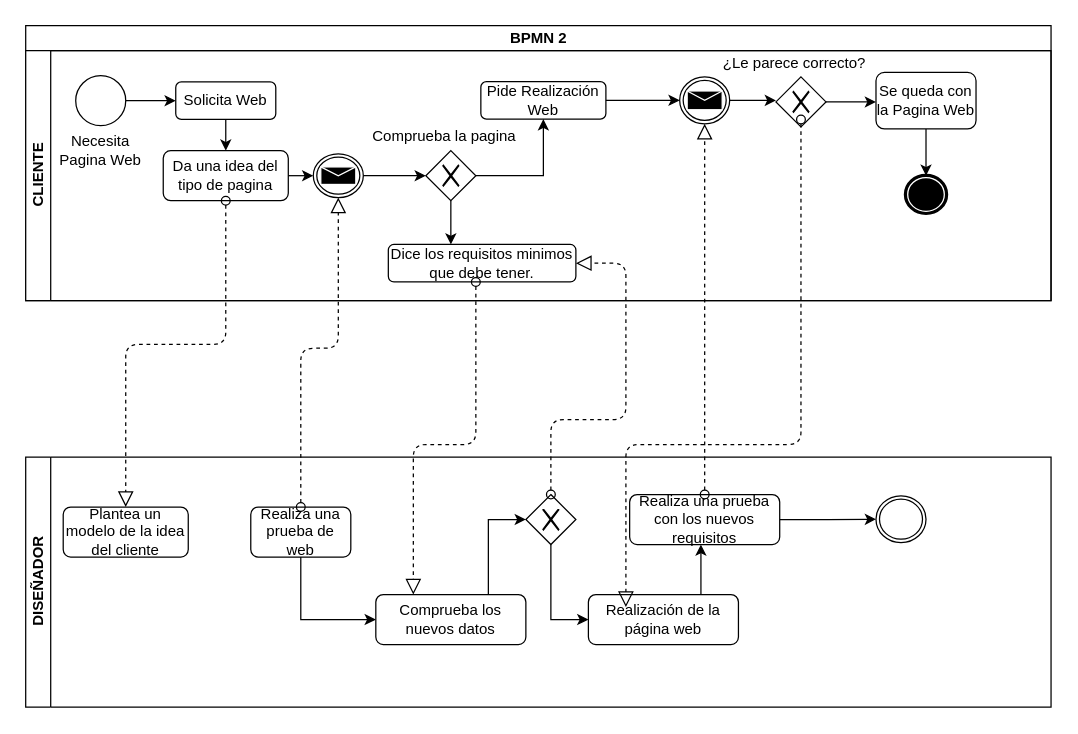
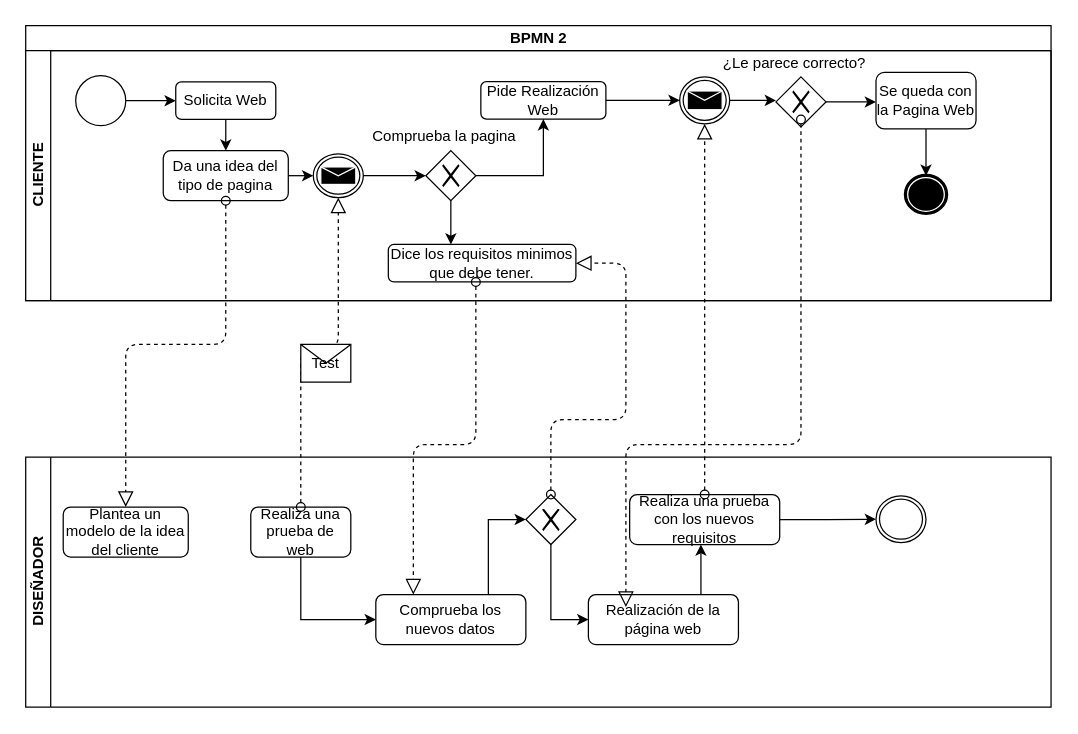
  <mxCell id="0" />
  <mxCell id="1" parent="0" />
  <mxCell id="2" value="BPMN 2" style="swimlane;html=1;childLayout=stackLayout;resizeParent=1;resizeParentMax=0;horizontal=1;startSize=20;horizontalStack=0;" parent="1" vertex="1"><mxGeometry y="20" width="820" height="220" as="geometry" x="20" /></mxCell>
  <mxCell id="3" value="CLIENTE" style="swimlane;html=1;startSize=20;horizontal=0;" parent="2" vertex="1"><mxGeometry y="20" width="820" height="200" as="geometry" /></mxCell>
  <mxCell id="4" style="edgeStyle=orthogonalEdgeStyle;rounded=0;orthogonalLoop=1;jettySize=auto;html=1;exitX=1;exitY=0.5;exitDx=0;exitDy=0;entryX=0;entryY=0.5;entryDx=0;entryDy=0;startSize=20;" parent="3" source="5" target="7" edge="1"><mxGeometry relative="1" as="geometry" /></mxCell>
  <mxCell id="5" value="" style="shape=mxgraph.bpmn.shape;html=1;verticalLabelPosition=bottom;labelBackgroundColor=#ffffff;verticalAlign=top;align=center;perimeter=ellipsePerimeter;outlineConnect=0;outline=standard;symbol=general;startSize=20;" parent="3" vertex="1"><mxGeometry x="40" y="20" width="40" height="40" as="geometry" /></mxCell>
- <mxCell id="6" value="Necesita Pagina Web" style="text;html=1;strokeColor=none;fillColor=none;align=center;verticalAlign=middle;whiteSpace=wrap;rounded=0;startSize=20;" parent="3" vertex="1"><mxGeometry x="20" y="70" width="80" height="20" as="geometry" /></mxCell>
  <mxCell id="7" value="Solicita Web" style="shape=ext;rounded=1;html=1;whiteSpace=wrap;startSize=20;" parent="3" vertex="1"><mxGeometry x="120" y="25" width="80" height="30" as="geometry" /></mxCell>
  <mxCell id="8" value="Da una idea del tipo de pagina" style="shape=ext;rounded=1;html=1;whiteSpace=wrap;startSize=20;" parent="3" vertex="1"><mxGeometry x="110" y="80" width="100" height="40" as="geometry" /></mxCell>
  <mxCell id="9" style="edgeStyle=orthogonalEdgeStyle;rounded=0;orthogonalLoop=1;jettySize=auto;html=1;exitX=0.5;exitY=1;exitDx=0;exitDy=0;startSize=20;entryX=0.5;entryY=0;entryDx=0;entryDy=0;" parent="3" source="7" target="8" edge="1"><mxGeometry relative="1" as="geometry"><mxPoint x="240" y="40" as="targetPoint" /></mxGeometry></mxCell>
  <mxCell id="10" value="" style="shape=mxgraph.bpmn.shape;html=1;verticalLabelPosition=bottom;labelBackgroundColor=#ffffff;verticalAlign=top;align=center;perimeter=ellipsePerimeter;outlineConnect=0;outline=throwing;symbol=message;startSize=20;" parent="3" vertex="1"><mxGeometry x="230" y="82.5" width="40" height="35" as="geometry" /></mxCell>
  <mxCell id="11" style="edgeStyle=orthogonalEdgeStyle;rounded=0;orthogonalLoop=1;jettySize=auto;html=1;exitX=1;exitY=0.5;exitDx=0;exitDy=0;entryX=0.5;entryY=1;entryDx=0;entryDy=0;" parent="3" source="12" target="15" edge="1"><mxGeometry relative="1" as="geometry" /></mxCell>
  <mxCell id="12" value="" style="shape=mxgraph.bpmn.shape;html=1;verticalLabelPosition=bottom;labelBackgroundColor=#ffffff;verticalAlign=top;align=center;perimeter=rhombusPerimeter;background=gateway;outlineConnect=0;outline=none;symbol=exclusiveGw;startSize=20;" parent="3" vertex="1"><mxGeometry x="320" y="80" width="40" height="40" as="geometry" /></mxCell>
  <mxCell id="13" style="edgeStyle=orthogonalEdgeStyle;rounded=0;orthogonalLoop=1;jettySize=auto;html=1;entryX=0;entryY=0.5;entryDx=0;entryDy=0;startSize=20;exitX=1;exitY=0.5;exitDx=0;exitDy=0;" parent="3" source="10" target="12" edge="1"><mxGeometry relative="1" as="geometry"><mxPoint x="210" y="50" as="sourcePoint" /><mxPoint x="250" y="50" as="targetPoint" /></mxGeometry></mxCell>
  <mxCell id="14" value="Comprueba la pagina" style="text;html=1;strokeColor=none;fillColor=none;align=center;verticalAlign=middle;whiteSpace=wrap;rounded=0;startSize=20;" parent="3" vertex="1"><mxGeometry x="270" y="58.5" width="130" height="20" as="geometry" /></mxCell>
  <mxCell id="15" value="Pide Realización Web" style="shape=ext;rounded=1;html=1;whiteSpace=wrap;startSize=20;" parent="3" vertex="1"><mxGeometry x="364" y="24.75" width="100" height="30" as="geometry" /></mxCell>
  <mxCell id="16" value="" style="shape=mxgraph.bpmn.shape;html=1;verticalLabelPosition=bottom;labelBackgroundColor=#ffffff;verticalAlign=top;align=center;perimeter=ellipsePerimeter;outlineConnect=0;outline=throwing;symbol=message;startSize=20;" parent="3" vertex="1"><mxGeometry x="523" y="21" width="40" height="37.5" as="geometry" /></mxCell>
  <mxCell id="17" value="" style="shape=mxgraph.bpmn.shape;html=1;verticalLabelPosition=bottom;labelBackgroundColor=#ffffff;verticalAlign=top;align=center;perimeter=rhombusPerimeter;background=gateway;outlineConnect=0;outline=none;symbol=exclusiveGw;startSize=20;" parent="3" vertex="1"><mxGeometry x="600" y="21" width="40" height="40" as="geometry" /></mxCell>
  <mxCell id="18" style="edgeStyle=orthogonalEdgeStyle;rounded=0;orthogonalLoop=1;jettySize=auto;html=1;startSize=20;exitX=1;exitY=0.5;exitDx=0;exitDy=0;" parent="3" source="16" edge="1"><mxGeometry relative="1" as="geometry"><mxPoint x="610" y="49" as="sourcePoint" /><mxPoint x="600" y="40" as="targetPoint" /></mxGeometry></mxCell>
  <mxCell id="19" style="edgeStyle=orthogonalEdgeStyle;rounded=0;orthogonalLoop=1;jettySize=auto;html=1;exitX=1;exitY=0.5;exitDx=0;exitDy=0;startSize=20;entryX=0;entryY=0.5;entryDx=0;entryDy=0;" parent="3" source="15" target="16" edge="1"><mxGeometry relative="1" as="geometry"><mxPoint x="520" y="40" as="targetPoint" /></mxGeometry></mxCell>
  <mxCell id="20" value="¿Le parece correcto?" style="text;html=1;strokeColor=none;fillColor=none;align=center;verticalAlign=middle;whiteSpace=wrap;rounded=0;startSize=20;" parent="3" vertex="1"><mxGeometry x="550" width="130" height="20" as="geometry" /></mxCell>
  <mxCell id="21" value="Se queda con la Pagina Web" style="shape=ext;rounded=1;html=1;whiteSpace=wrap;startSize=20;" parent="3" vertex="1"><mxGeometry x="680" y="17.38" width="80" height="45.25" as="geometry" /></mxCell>
  <mxCell id="22" value="" style="shape=mxgraph.bpmn.shape;html=1;verticalLabelPosition=bottom;labelBackgroundColor=#ffffff;verticalAlign=top;align=center;perimeter=ellipsePerimeter;outlineConnect=0;outline=end;symbol=terminate;startSize=20;" parent="3" vertex="1"><mxGeometry x="703.75" y="100" width="32.5" height="30" as="geometry" /></mxCell>
  <mxCell id="23" style="edgeStyle=orthogonalEdgeStyle;rounded=0;orthogonalLoop=1;jettySize=auto;html=1;exitX=0.5;exitY=1;exitDx=0;exitDy=0;startSize=20;" parent="3" source="21" target="22" edge="1"><mxGeometry relative="1" as="geometry"><mxPoint x="720" y="100" as="targetPoint" /></mxGeometry></mxCell>
  <mxCell id="24" style="edgeStyle=orthogonalEdgeStyle;rounded=0;orthogonalLoop=1;jettySize=auto;html=1;exitX=1;exitY=0.5;exitDx=0;exitDy=0;startSize=20;entryX=0;entryY=0.522;entryDx=0;entryDy=0;entryPerimeter=0;" parent="3" source="17" target="21" edge="1"><mxGeometry relative="1" as="geometry"><mxPoint x="680" y="51" as="targetPoint" /></mxGeometry></mxCell>
  <mxCell id="25" value="Dice los requisitos minimos que debe tener." style="shape=ext;rounded=1;html=1;whiteSpace=wrap;startSize=20;" parent="3" vertex="1"><mxGeometry x="290" y="155" width="150" height="30" as="geometry" /></mxCell>
  <mxCell id="26" value="" style="startArrow=oval;startFill=0;startSize=7;endArrow=block;endFill=0;endSize=10;dashed=1;html=1;exitX=0.5;exitY=1;exitDx=0;exitDy=0;" parent="1" source="8" edge="1"><mxGeometry width="100" relative="1" as="geometry"><mxPoint x="190" y="175" as="sourcePoint" /><mxPoint x="100" y="405" as="targetPoint" /><Array as="points"><mxPoint x="180" y="275" /><mxPoint x="100" y="275" /></Array></mxGeometry></mxCell>
  <mxCell id="27" value="DISEÑADOR" style="swimlane;html=1;startSize=20;horizontal=0;" parent="1" vertex="1"><mxGeometry y="365" width="820" height="200" as="geometry" x="20" /></mxCell>
  <mxCell id="28" value="Plantea un modelo de la idea del cliente" style="shape=ext;rounded=1;html=1;whiteSpace=wrap;startSize=20;" parent="27" vertex="1"><mxGeometry x="30" y="40" width="100" height="40" as="geometry" /></mxCell>
  <mxCell id="29" value="" style="shape=mxgraph.bpmn.shape;html=1;verticalLabelPosition=bottom;labelBackgroundColor=#ffffff;verticalAlign=top;align=center;perimeter=ellipsePerimeter;outlineConnect=0;outline=throwing;symbol=general;startSize=20;" parent="27" vertex="1"><mxGeometry x="680" y="31" width="40" height="37.5" as="geometry" /></mxCell>
  <mxCell id="30" style="edgeStyle=orthogonalEdgeStyle;rounded=0;orthogonalLoop=1;jettySize=auto;html=1;exitX=0.5;exitY=1;exitDx=0;exitDy=0;entryX=0;entryY=0.5;entryDx=0;entryDy=0;" parent="27" source="31" target="33" edge="1"><mxGeometry relative="1" as="geometry" /></mxCell>
  <mxCell id="31" value="Realiza una prueba de web" style="shape=ext;rounded=1;html=1;whiteSpace=wrap;startSize=20;" parent="27" vertex="1"><mxGeometry x="180" y="40" width="80" height="40" as="geometry" /></mxCell>
  <mxCell id="32" style="edgeStyle=orthogonalEdgeStyle;rounded=0;orthogonalLoop=1;jettySize=auto;html=1;exitX=0.75;exitY=0;exitDx=0;exitDy=0;entryX=0;entryY=0.5;entryDx=0;entryDy=0;" parent="27" source="33" target="34" edge="1"><mxGeometry relative="1" as="geometry" /></mxCell>
  <mxCell id="33" value="Comprueba los nuevos datos" style="shape=ext;rounded=1;html=1;whiteSpace=wrap;startSize=20;" parent="27" vertex="1"><mxGeometry x="280" y="110" width="120" height="40" as="geometry" /></mxCell>
  <mxCell id="34" value="" style="shape=mxgraph.bpmn.shape;html=1;verticalLabelPosition=bottom;labelBackgroundColor=#ffffff;verticalAlign=top;align=center;perimeter=rhombusPerimeter;background=gateway;outlineConnect=0;outline=none;symbol=exclusiveGw;startSize=20;" parent="27" vertex="1"><mxGeometry x="400" y="30" width="40" height="40" as="geometry" /></mxCell>
  <mxCell id="35" value="Realización de la página web" style="shape=ext;rounded=1;html=1;whiteSpace=wrap;startSize=20;" parent="27" vertex="1"><mxGeometry x="450" y="110" width="120" height="40" as="geometry" /></mxCell>
  <mxCell id="36" style="edgeStyle=orthogonalEdgeStyle;rounded=0;orthogonalLoop=1;jettySize=auto;html=1;exitX=0.5;exitY=1;exitDx=0;exitDy=0;entryX=0;entryY=0.5;entryDx=0;entryDy=0;" parent="27" source="34" target="35" edge="1"><mxGeometry relative="1" as="geometry"><mxPoint x="420" y="100" as="targetPoint" /></mxGeometry></mxCell>
  <mxCell id="37" style="edgeStyle=orthogonalEdgeStyle;rounded=0;orthogonalLoop=1;jettySize=auto;html=1;exitX=1;exitY=0.5;exitDx=0;exitDy=0;" parent="27" source="38" target="29" edge="1"><mxGeometry relative="1" as="geometry" /></mxCell>
  <mxCell id="38" value="Realiza una prueba con los nuevos requisitos" style="shape=ext;rounded=1;html=1;whiteSpace=wrap;startSize=20;" parent="27" vertex="1"><mxGeometry x="483" y="30" width="120" height="40" as="geometry" /></mxCell>
  <mxCell id="39" value="" style="startArrow=oval;startFill=0;startSize=7;endArrow=block;endFill=0;endSize=10;dashed=1;html=1;exitX=0.5;exitY=0;exitDx=0;exitDy=0;entryX=0.5;entryY=1;entryDx=0;entryDy=0;" parent="1" source="31" target="10" edge="1"><mxGeometry width="100" relative="1" as="geometry"><mxPoint x="240" y="397.5" as="sourcePoint" /><mxPoint x="300" y="165" as="targetPoint" /><Array as="points"><mxPoint x="240" y="278" /><mxPoint x="270" y="278" /></Array></mxGeometry></mxCell>
  <mxCell id="40" style="edgeStyle=orthogonalEdgeStyle;rounded=0;orthogonalLoop=1;jettySize=auto;html=1;exitX=1;exitY=0.5;exitDx=0;exitDy=0;" parent="1" source="8" edge="1"><mxGeometry relative="1" as="geometry"><mxPoint x="250" y="140" as="targetPoint" /></mxGeometry></mxCell>
+ <mxCell id="41" value="Test" style="shape=message;whiteSpace=wrap;html=1;outlineConnect=0;startSize=20;" parent="1" vertex="1"><mxGeometry x="240" y="275" width="40" height="30" as="geometry" /></mxCell>
  <mxCell id="42" value="" style="startArrow=oval;startFill=0;startSize=7;endArrow=block;endFill=0;endSize=10;dashed=1;html=1;entryX=0.25;entryY=0;entryDx=0;entryDy=0;" parent="1" target="33" edge="1"><mxGeometry width="100" relative="1" as="geometry"><mxPoint x="380" y="225" as="sourcePoint" /><mxPoint x="340" y="415" as="targetPoint" /><Array as="points"><mxPoint x="380" y="355" /><mxPoint x="330" y="355" /></Array></mxGeometry></mxCell>
  <mxCell id="43" style="edgeStyle=orthogonalEdgeStyle;rounded=0;orthogonalLoop=1;jettySize=auto;html=1;exitX=0.5;exitY=1;exitDx=0;exitDy=0;" parent="1" source="12" edge="1"><mxGeometry relative="1" as="geometry"><mxPoint x="360" y="195" as="targetPoint" /></mxGeometry></mxCell>
  <mxCell id="44" value="" style="startArrow=oval;startFill=0;startSize=7;endArrow=block;endFill=0;endSize=10;dashed=1;html=1;exitX=0.5;exitY=0;exitDx=0;exitDy=0;entryX=1;entryY=0.5;entryDx=0;entryDy=0;" parent="1" source="34" target="25" edge="1"><mxGeometry width="100" relative="1" as="geometry"><mxPoint x="550" y="205" as="sourcePoint" /><mxPoint x="500" y="195" as="targetPoint" /><Array as="points"><mxPoint x="440" y="335" /><mxPoint x="500" y="335" /><mxPoint x="500" y="210" /></Array></mxGeometry></mxCell>
  <mxCell id="45" style="edgeStyle=orthogonalEdgeStyle;rounded=0;orthogonalLoop=1;jettySize=auto;html=1;exitX=0.75;exitY=0;exitDx=0;exitDy=0;" parent="1" source="35" edge="1"><mxGeometry relative="1" as="geometry"><mxPoint x="560" y="435" as="targetPoint" /></mxGeometry></mxCell>
  <mxCell id="46" value="" style="startArrow=oval;startFill=0;startSize=7;endArrow=block;endFill=0;endSize=10;dashed=1;html=1;exitX=0.5;exitY=0;exitDx=0;exitDy=0;entryX=0.5;entryY=1;entryDx=0;entryDy=0;" parent="1" source="38" target="16" edge="1"><mxGeometry width="100" relative="1" as="geometry"><mxPoint x="540" y="352.5" as="sourcePoint" /><mxPoint x="570" y="105" as="targetPoint" /><Array as="points"><mxPoint x="563" y="315" /><mxPoint x="563" y="275" /><mxPoint x="563" y="235" /></Array></mxGeometry></mxCell>
  <mxCell id="47" value="" style="startArrow=oval;startFill=0;startSize=7;endArrow=block;endFill=0;endSize=10;dashed=1;html=1;exitX=0.5;exitY=0.85;exitDx=0;exitDy=0;exitPerimeter=0;" parent="1" source="17" edge="1"><mxGeometry width="100" relative="1" as="geometry"><mxPoint x="573" y="405" as="sourcePoint" /><mxPoint x="500" y="485" as="targetPoint" /><Array as="points"><mxPoint x="640" y="285" /><mxPoint x="640" y="355" /><mxPoint x="573" y="355" /><mxPoint x="500" y="355" /></Array></mxGeometry></mxCell>
